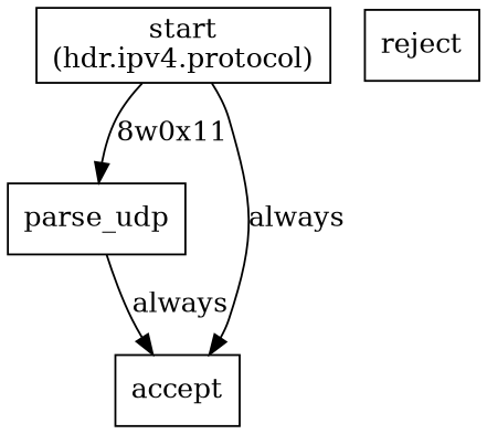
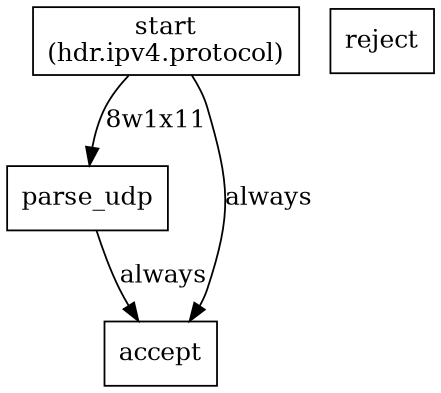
  digraph {
    node [shape=rectangle]
    n1 [label="start\n(hdr.ipv4.protocol)"]
    n2 [label=parse_udp]
    n3 [label=accept]
    n4 [label=reject]
-   n1 -> n2 [label="8w0x11"]
+   n1 -> n2 [label="8w1x11"]
    n1 -> n3 [label=always]
    n2 -> n3 [label=always]
  }
